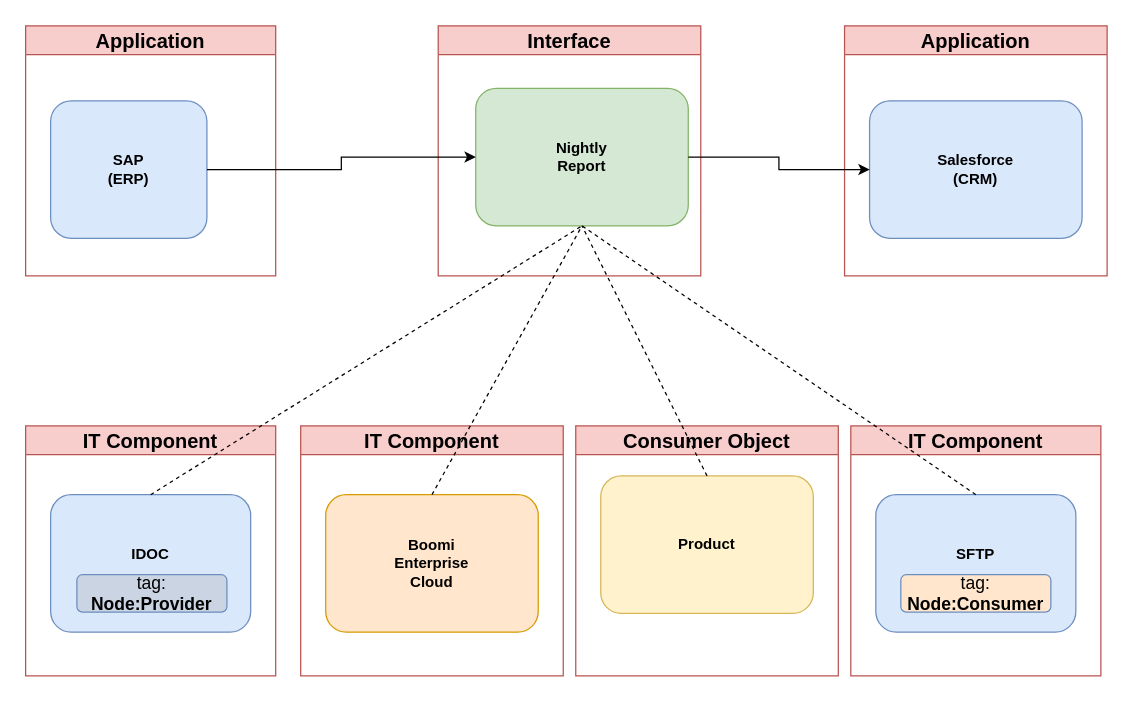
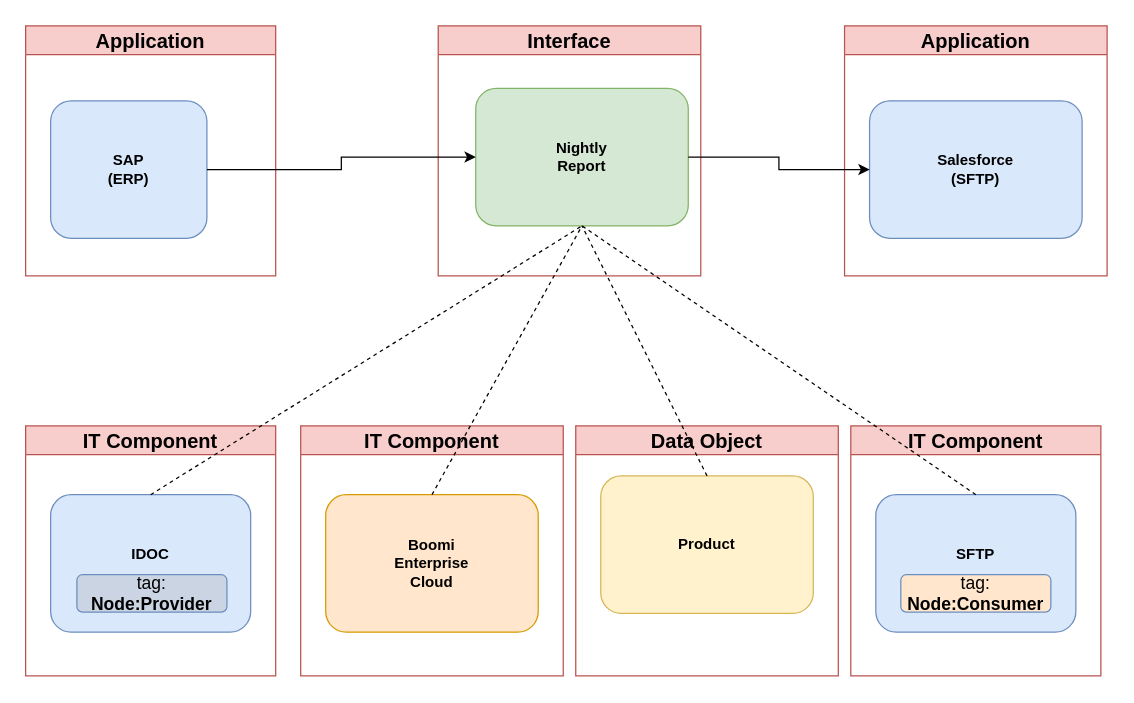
  <mxCell id="0" />
  <mxCell id="1" parent="0" />
  <mxCell id="2" value="Application" style="swimlane;whiteSpace=wrap;html=1;fillColor=#f8cecc;strokeColor=#b85450;fontSize=16;" vertex="1" parent="1"><mxGeometry x="20" y="20" width="200" height="200" as="geometry" /></mxCell>
  <mxCell id="3" value="&lt;b&gt;SAP&lt;br&gt;(ERP)&lt;/b&gt;" style="rounded=1;whiteSpace=wrap;html=1;fillColor=#dae8fc;strokeColor=#6c8ebf;" vertex="1" parent="2"><mxGeometry x="20" y="60" width="125" height="110" as="geometry" /></mxCell>
  <mxCell id="4" value="&lt;font style=&quot;font-size: 16px;&quot;&gt;Interface&lt;/font&gt;" style="swimlane;whiteSpace=wrap;html=1;fillColor=#f8cecc;strokeColor=#b85450;" vertex="1" parent="1"><mxGeometry x="350" y="20" width="210" height="200" as="geometry" /></mxCell>
  <mxCell id="5" value="&lt;b&gt;Nightly&lt;br&gt;Report&lt;/b&gt;" style="rounded=1;whiteSpace=wrap;html=1;fillColor=#d5e8d4;strokeColor=#82b366;" vertex="1" parent="4"><mxGeometry x="30" y="50" width="170" height="110" as="geometry" /></mxCell>
  <mxCell id="6" value="&lt;font style=&quot;font-size: 16px;&quot;&gt;Application&lt;/font&gt;" style="swimlane;whiteSpace=wrap;html=1;fillColor=#f8cecc;strokeColor=#b85450;" vertex="1" parent="1"><mxGeometry x="675" y="20" width="210" height="200" as="geometry" /></mxCell>
- <mxCell id="7" value="&lt;b&gt;Salesforce&lt;br&gt;(CRM)&lt;/b&gt;" style="rounded=1;whiteSpace=wrap;html=1;fillColor=#dae8fc;strokeColor=#6c8ebf;" vertex="1" parent="6"><mxGeometry x="20" y="60" width="170" height="110" as="geometry" /></mxCell>
+ <mxCell id="7" value="&lt;b&gt;Salesforce&lt;br&gt;(SFTP)&lt;/b&gt;" style="rounded=1;whiteSpace=wrap;html=1;fillColor=#dae8fc;strokeColor=#6c8ebf;" vertex="1" parent="6"><mxGeometry x="20" y="60" width="170" height="110" as="geometry" /></mxCell>
  <mxCell id="8" value="&lt;font style=&quot;font-size: 16px;&quot;&gt;IT Component&lt;/font&gt;" style="swimlane;whiteSpace=wrap;html=1;startSize=23;fillColor=#f8cecc;strokeColor=#b85450;" vertex="1" parent="1"><mxGeometry x="240" y="340" width="210" height="200" as="geometry" /></mxCell>
  <mxCell id="9" value="&lt;b&gt;Boomi&lt;br&gt;Enterprise&lt;br&gt;Cloud&lt;/b&gt;" style="rounded=1;whiteSpace=wrap;html=1;fillColor=#ffe6cc;strokeColor=#d79b00;" vertex="1" parent="8"><mxGeometry x="20" y="55" width="170" height="110" as="geometry" /></mxCell>
  <mxCell id="10" value="&lt;font style=&quot;font-size: 16px;&quot;&gt;IT Component&lt;/font&gt;" style="swimlane;whiteSpace=wrap;html=1;fillColor=#f8cecc;strokeColor=#b85450;" vertex="1" parent="1"><mxGeometry x="680" y="340" width="200" height="200" as="geometry" /></mxCell>
  <mxCell id="11" value="&lt;b&gt;SFTP&lt;/b&gt;&lt;br&gt;&lt;br&gt;" style="rounded=1;whiteSpace=wrap;html=1;fillColor=#dae8fc;strokeColor=#6c8ebf;" vertex="1" parent="10"><mxGeometry x="20" y="55" width="160" height="110" as="geometry" /></mxCell>
  <mxCell id="12" value="&lt;font style=&quot;font-size: 14px;&quot;&gt;tag: &lt;br&gt;&lt;b&gt;Node:Consumer&lt;/b&gt;&lt;/font&gt;" style="rounded=1;whiteSpace=wrap;html=1;fillColor=#ffe6cc;strokeColor=#6c8ebf;" vertex="1" parent="10"><mxGeometry x="40" y="119" width="120" height="30" as="geometry" /></mxCell>
  <mxCell id="13" value="&lt;font style=&quot;font-size: 16px;&quot;&gt;IT Component&lt;/font&gt;" style="swimlane;whiteSpace=wrap;html=1;fillColor=#f8cecc;strokeColor=#b85450;" vertex="1" parent="1"><mxGeometry x="20" y="340" width="200" height="200" as="geometry" /></mxCell>
  <mxCell id="14" value="&lt;b&gt;IDOC&lt;br&gt;&lt;br&gt;&lt;/b&gt;" style="rounded=1;whiteSpace=wrap;html=1;fillColor=#dae8fc;strokeColor=#6c8ebf;" vertex="1" parent="13"><mxGeometry x="20" y="55" width="160" height="110" as="geometry" /></mxCell>
  <mxCell id="15" value="&lt;font style=&quot;font-size: 14px;&quot;&gt;tag: &lt;br&gt;&lt;b&gt;Node:Provider&lt;/b&gt;&lt;/font&gt;" style="rounded=1;whiteSpace=wrap;html=1;fillColor=#cbd4e2;strokeColor=#6c8ebf;" vertex="1" parent="13"><mxGeometry x="41" y="119" width="120" height="30" as="geometry" /></mxCell>
- <mxCell id="16" value="&lt;font style=&quot;font-size: 16px;&quot;&gt;Consumer Object&lt;/font&gt;" style="swimlane;whiteSpace=wrap;html=1;fillColor=#f8cecc;strokeColor=#b85450;startSize=23;" vertex="1" parent="1"><mxGeometry x="460" y="340" width="210" height="200" as="geometry" /></mxCell>
+ <mxCell id="16" value="&lt;font style=&quot;font-size: 16px;&quot;&gt;Data Object&lt;/font&gt;" style="swimlane;whiteSpace=wrap;html=1;fillColor=#f8cecc;strokeColor=#b85450;startSize=23;" vertex="1" parent="1"><mxGeometry x="460" y="340" width="210" height="200" as="geometry" /></mxCell>
  <mxCell id="17" value="&lt;b&gt;Product&lt;/b&gt;" style="rounded=1;whiteSpace=wrap;html=1;fillColor=#fff2cc;strokeColor=#d6b656;" vertex="1" parent="16"><mxGeometry x="20" y="40" width="170" height="110" as="geometry" /></mxCell>
  <mxCell id="18" value="" style="edgeStyle=orthogonalEdgeStyle;rounded=0;orthogonalLoop=1;jettySize=auto;html=1;entryX=0;entryY=0.5;entryDx=0;entryDy=0;" edge="1" parent="1" source="3" target="5"><mxGeometry relative="1" as="geometry"><mxPoint x="290" y="135" as="targetPoint" /></mxGeometry></mxCell>
  <mxCell id="19" value="" style="edgeStyle=orthogonalEdgeStyle;rounded=0;orthogonalLoop=1;jettySize=auto;html=1;" edge="1" parent="1" source="5" target="7"><mxGeometry relative="1" as="geometry"><mxPoint x="620" y="135" as="targetPoint" /></mxGeometry></mxCell>
  <mxCell id="20" value="" style="endArrow=none;dashed=1;html=1;rounded=0;entryX=0.5;entryY=1;entryDx=0;entryDy=0;exitX=0.5;exitY=0;exitDx=0;exitDy=0;" edge="1" parent="1" source="14" target="5"><mxGeometry width="50" height="50" relative="1" as="geometry"><mxPoint x="380" y="260" as="sourcePoint" /><mxPoint x="430" y="210" as="targetPoint" /></mxGeometry></mxCell>
  <mxCell id="21" value="" style="endArrow=none;dashed=1;html=1;rounded=0;entryX=0.5;entryY=1;entryDx=0;entryDy=0;exitX=0.5;exitY=0;exitDx=0;exitDy=0;" edge="1" parent="1" source="11" target="5"><mxGeometry width="50" height="50" relative="1" as="geometry"><mxPoint x="130" y="405" as="sourcePoint" /><mxPoint x="465" y="200" as="targetPoint" /></mxGeometry></mxCell>
  <mxCell id="22" value="" style="endArrow=none;dashed=1;html=1;rounded=0;entryX=0.5;entryY=1;entryDx=0;entryDy=0;exitX=0.5;exitY=0;exitDx=0;exitDy=0;" edge="1" parent="1" source="9" target="5"><mxGeometry width="50" height="50" relative="1" as="geometry"><mxPoint x="130" y="405" as="sourcePoint" /><mxPoint x="465" y="200" as="targetPoint" /></mxGeometry></mxCell>
  <mxCell id="23" value="" style="endArrow=none;dashed=1;html=1;rounded=0;entryX=0.5;entryY=1;entryDx=0;entryDy=0;exitX=0.5;exitY=0;exitDx=0;exitDy=0;" edge="1" parent="1" source="17" target="5"><mxGeometry width="50" height="50" relative="1" as="geometry"><mxPoint x="355" y="405" as="sourcePoint" /><mxPoint x="465" y="200" as="targetPoint" /></mxGeometry></mxCell>
